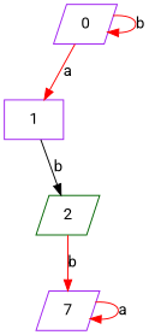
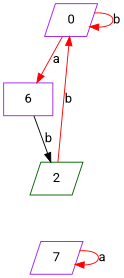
  digraph {
    fontname=Roboto
    rankdir=TB
    node [color=purple fontname=Roboto shape=parallelogram]
    edge [color=red fontname=Roboto]
    0
-   1 [shape=box]
+   1 [shape=box label=6]
    2 [color=darkgreen]
    n4 [label=7]
    0 -> 0 [label=b]
    0 -> 1 [label=a]
    1 -> 2 [color=black label=b]
-   2 -> n4 [label=b]
+   2 -> 0 [label=b]
    n4 -> n4 [label=a]
  }
